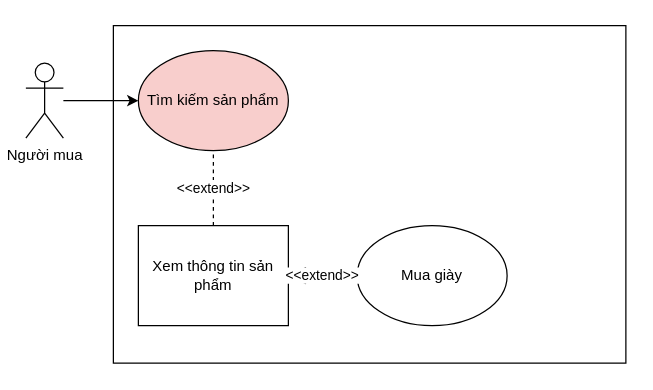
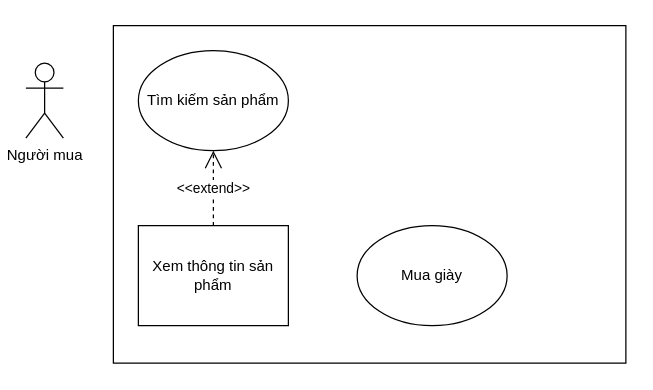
  <mxCell id="0" />
  <mxCell id="1" parent="0" />
  <mxCell id="2" value="" style="rounded=0;whiteSpace=wrap;html=1;" vertex="1" parent="1"><mxGeometry x="90" y="20" width="410" height="270" as="geometry" /></mxCell>
- <mxCell id="3" style="rounded=0;orthogonalLoop=1;jettySize=auto;html=1;entryX=0;entryY=0.5;entryDx=0;entryDy=0;" edge="1" parent="1" source="4" target="5"><mxGeometry relative="1" as="geometry" /></mxCell>
  <mxCell id="4" value="Người mua" style="shape=umlActor;verticalLabelPosition=bottom;verticalAlign=top;html=1;outlineConnect=0;" vertex="1" parent="1"><mxGeometry x="20" y="50" width="30" height="60" as="geometry" /></mxCell>
- <mxCell id="5" value="Tìm kiếm sản phẩm" style="ellipse;whiteSpace=wrap;html=1;fillColor=#f8cecc;" vertex="1" parent="1"><mxGeometry x="110" y="40" width="120" height="80" as="geometry" /></mxCell>
+ <mxCell id="5" value="Tìm kiếm sản phẩm" style="ellipse;whiteSpace=wrap;html=1;" vertex="1" parent="1"><mxGeometry x="110" y="40" width="120" height="80" as="geometry" /></mxCell>
  <mxCell id="6" value="Xem thông tin sản phẩm" style="whiteSpace=wrap;html=1;rounded=0;" vertex="1" parent="1"><mxGeometry x="110" y="180" width="120" height="80" as="geometry" /></mxCell>
  <mxCell id="7" value="Mua giày" style="ellipse;whiteSpace=wrap;html=1;" vertex="1" parent="1"><mxGeometry x="285" y="180" width="120" height="80" as="geometry" /></mxCell>
- <mxCell id="8" value="&amp;lt;&amp;lt;extend&amp;gt;&amp;gt;" style="endArrow=none;endSize=12;dashed=1;html=1;rounded=0;exitX=0.5;exitY=0;exitDx=0;exitDy=0;entryX=0.5;entryY=1;entryDx=0;entryDy=0;" edge="1" parent="1" source="6" target="5"><mxGeometry width="160" relative="1" as="geometry"><mxPoint x="200" y="310" as="sourcePoint" /><mxPoint x="360" y="310" as="targetPoint" /></mxGeometry></mxCell>
- <mxCell id="9" value="&amp;lt;&amp;lt;extend&amp;gt;&amp;gt;" style="endArrow=open;endSize=12;dashed=1;html=1;rounded=0;exitX=0;exitY=0.5;exitDx=0;exitDy=0;" edge="1" parent="1" source="7" target="6"><mxGeometry width="160" relative="1" as="geometry"><mxPoint x="260" y="270" as="sourcePoint" /><mxPoint x="260" y="210" as="targetPoint" /></mxGeometry></mxCell>
+ <mxCell id="8" value="&amp;lt;&amp;lt;extend&amp;gt;&amp;gt;" style="endArrow=open;endSize=12;dashed=1;html=1;rounded=0;exitX=0.5;exitY=0;exitDx=0;exitDy=0;entryX=0.5;entryY=1;entryDx=0;entryDy=0;" edge="1" parent="1" source="6" target="5"><mxGeometry width="160" relative="1" as="geometry"><mxPoint x="200" y="310" as="sourcePoint" /><mxPoint x="360" y="310" as="targetPoint" /></mxGeometry></mxCell>
